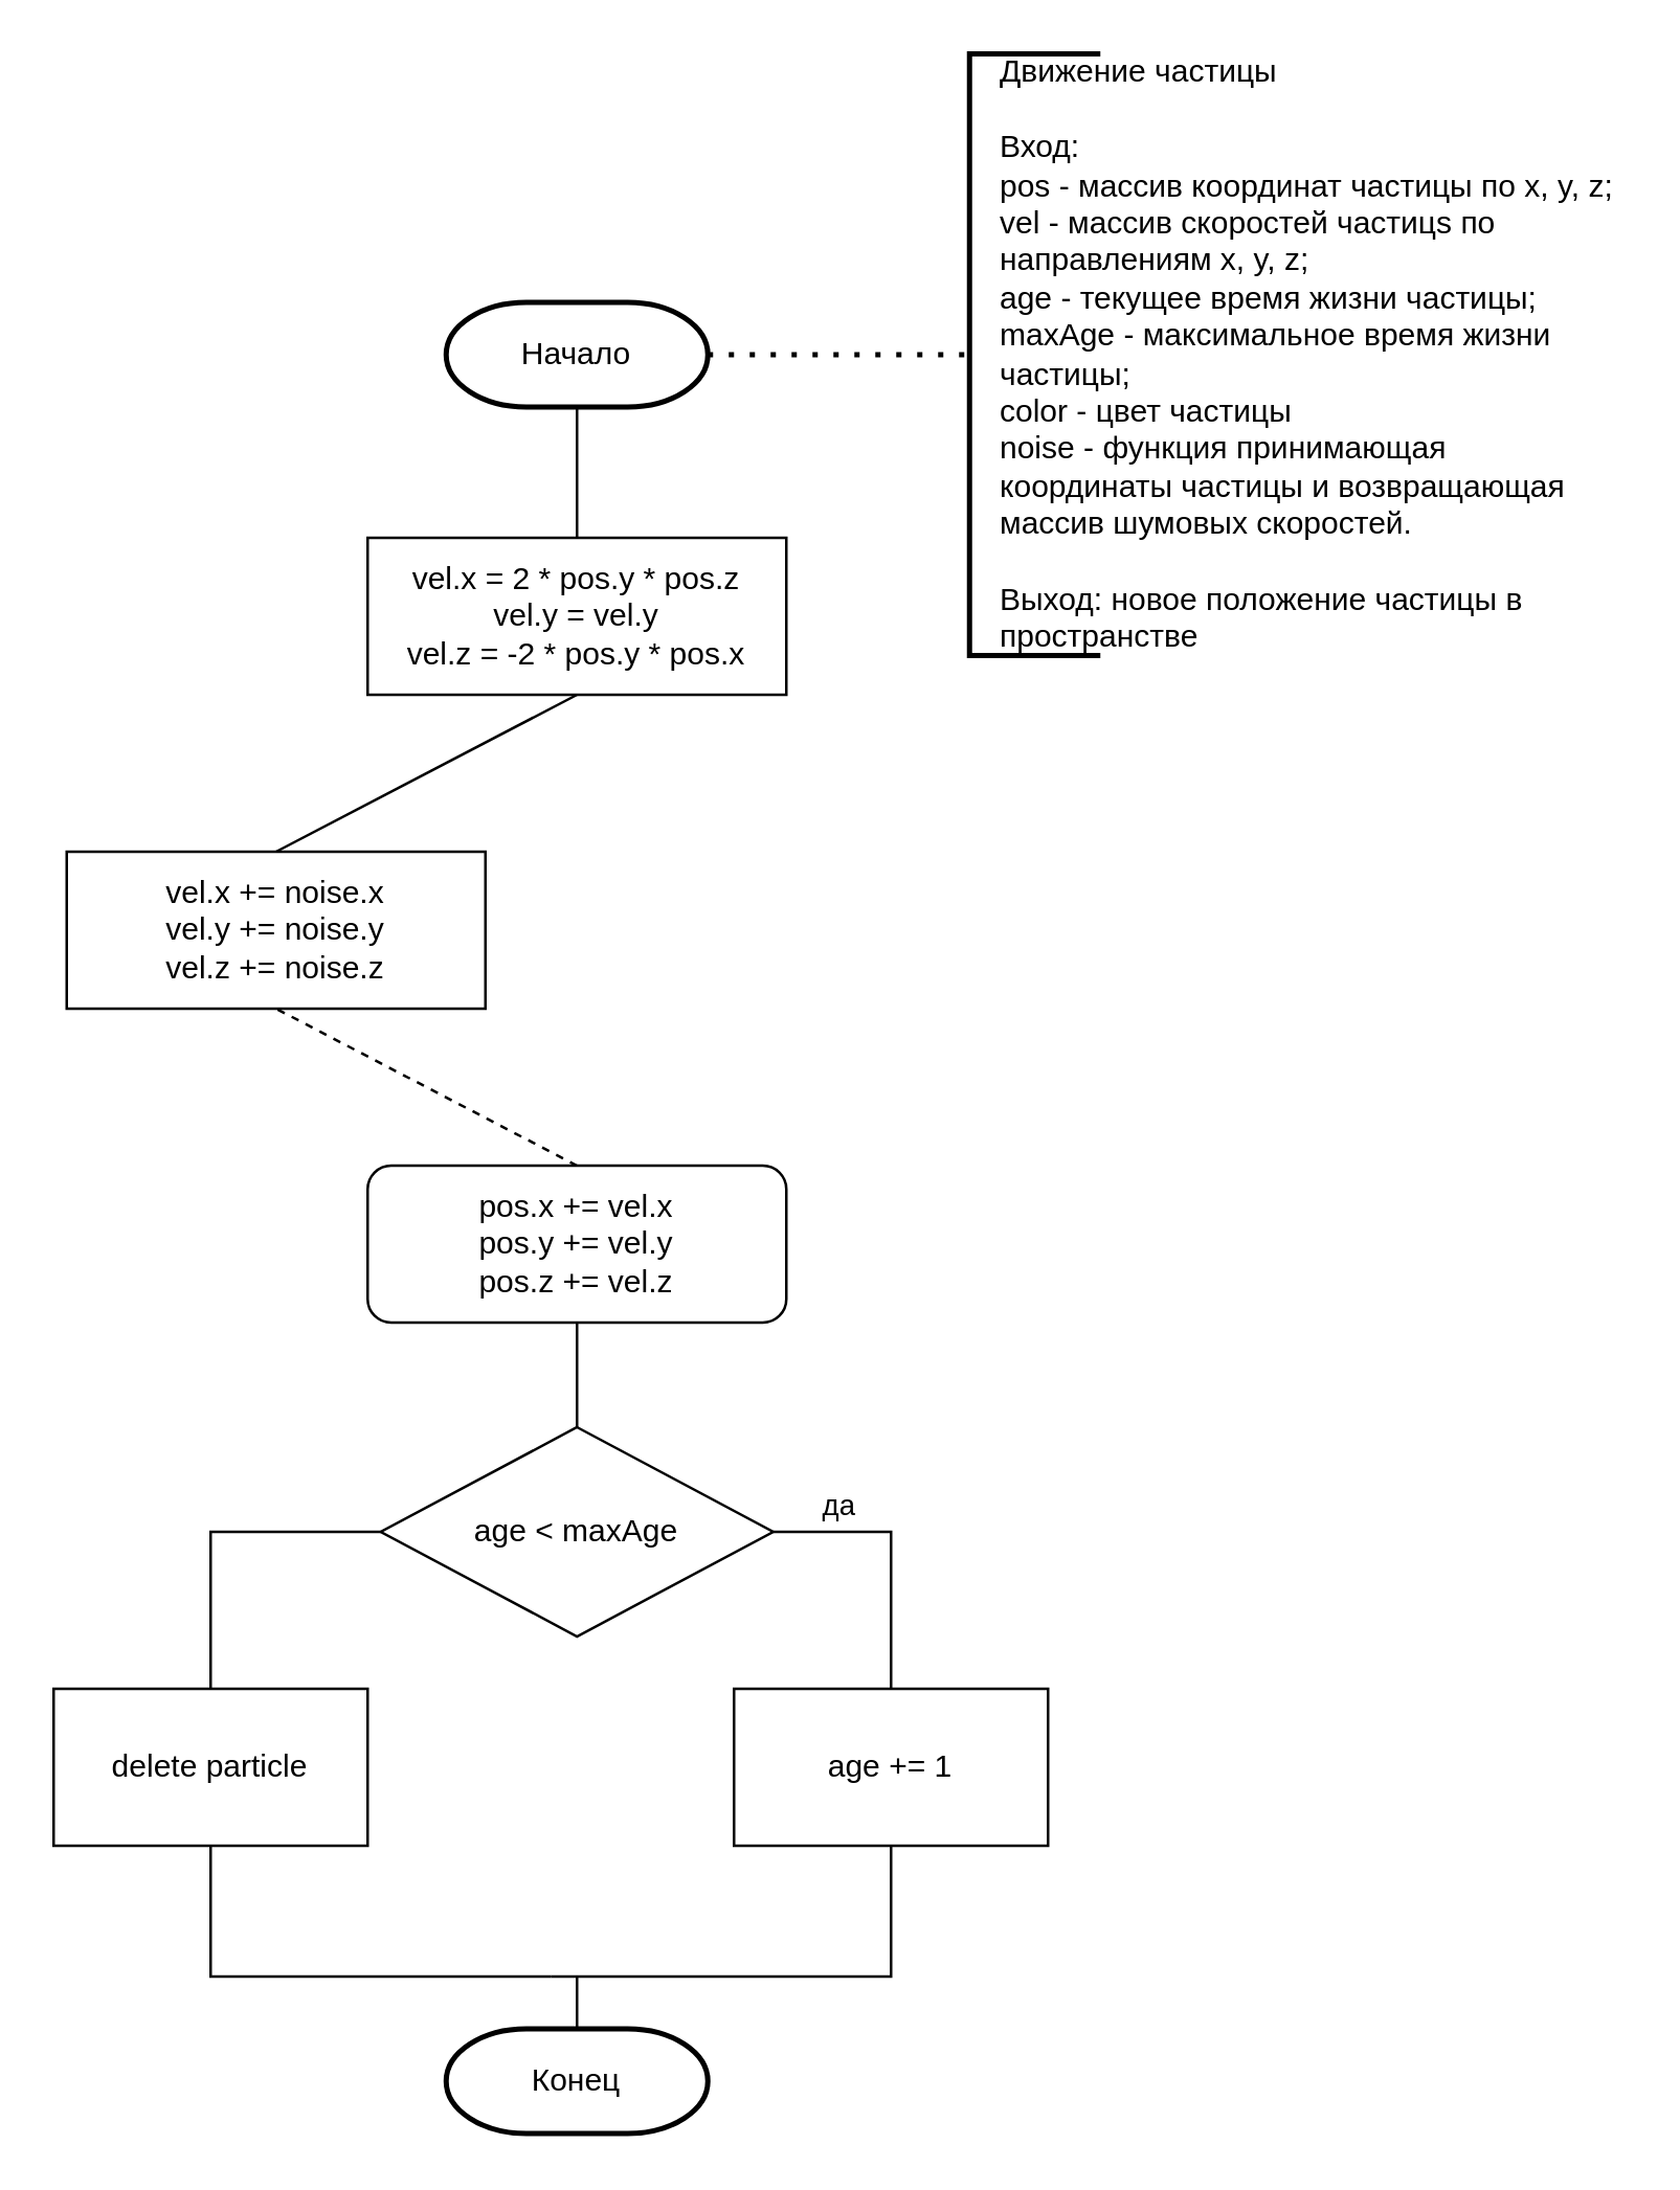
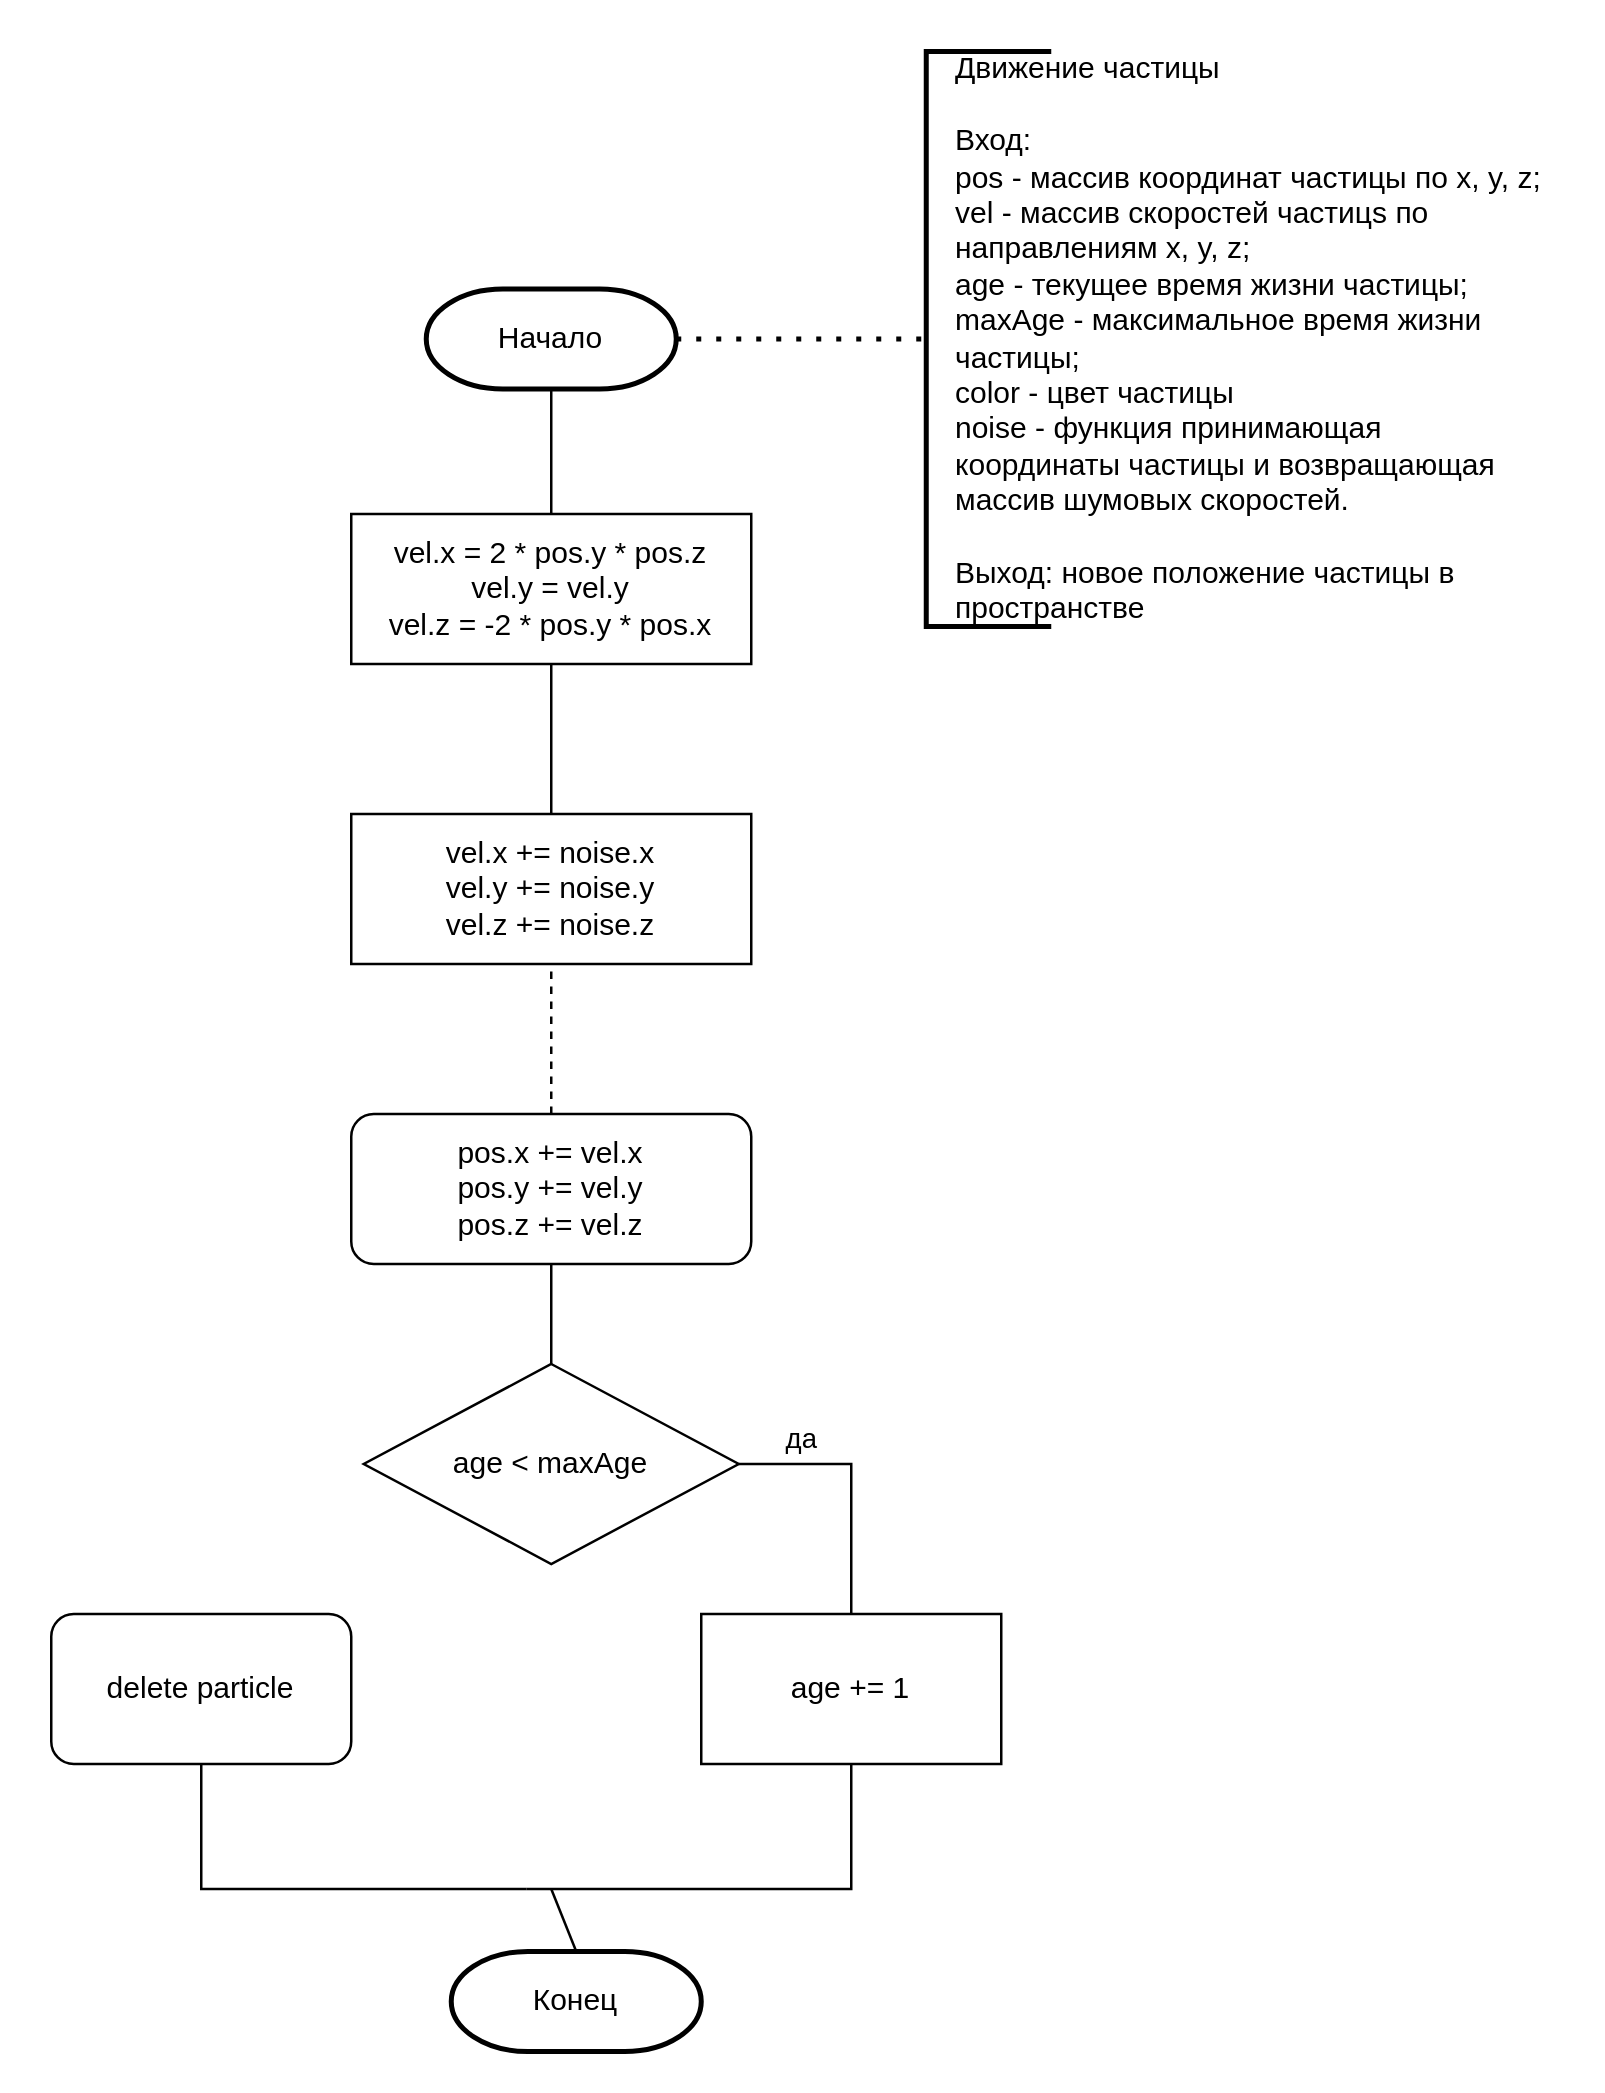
  <mxCell id="0" />
  <mxCell id="1" parent="0" />
  <mxCell id="2" value="" style="endArrow=none;dashed=1;html=1;dashPattern=1 3;strokeWidth=2;rounded=0;exitX=1;exitY=0.5;exitDx=0;exitDy=0;entryX=0;entryY=0.5;entryDx=0;entryDy=0;entryPerimeter=0;exitPerimeter=0;" edge="1" parent="1" source="17" target="3"><mxGeometry width="50" height="50" relative="1" as="geometry"><mxPoint x="280" y="135" as="sourcePoint" /><mxPoint x="370" y="65" as="targetPoint" /></mxGeometry></mxCell>
  <mxCell id="3" value="" style="strokeWidth=2;html=1;shape=mxgraph.flowchart.annotation_1;align=left;pointerEvents=1;" vertex="1" parent="1"><mxGeometry x="370" y="20" width="50" height="230" as="geometry" /></mxCell>
  <mxCell id="4" value="Движение частицы&lt;br&gt;&lt;br&gt;Вход: &lt;br&gt;pos - массив координат частицы по x, y, z;&lt;br&gt;vel - массив скоростей частицs по направлениям x, y, z;&lt;br&gt;age - текущее время жизни частицы;&lt;br&gt;maxAge - максимальное время жизни частицы;&lt;br&gt;color - цвет частицы&lt;br&gt;noise - функция принимающая координаты частицы и возвращающая массив шумовых скоростей.&lt;br&gt;&lt;br&gt;Выход: новое положение частицы в пространстве" style="text;html=1;strokeColor=none;fillColor=none;align=left;verticalAlign=middle;whiteSpace=wrap;rounded=0;" vertex="1" parent="1"><mxGeometry x="380" y="20" width="240" height="230" as="geometry" /></mxCell>
  <mxCell id="5" value="vel.x = 2 * pos.y * pos.z&lt;br&gt;vel.y = vel.y&lt;br&gt;vel.z = -2 * pos.y * pos.x" style="rounded=0;whiteSpace=wrap;html=1;" vertex="1" parent="1"><mxGeometry x="140" y="205" width="160" height="60" as="geometry" /></mxCell>
  <mxCell id="6" value="" style="endArrow=none;html=1;rounded=0;entryX=0.5;entryY=1;entryDx=0;entryDy=0;exitX=0.5;exitY=0;exitDx=0;exitDy=0;" edge="1" parent="1" source="5"><mxGeometry width="50" height="50" relative="1" as="geometry"><mxPoint x="190" y="305" as="sourcePoint" /><mxPoint x="220" y="155" as="targetPoint" /></mxGeometry></mxCell>
  <mxCell id="7" value="" style="endArrow=none;html=1;rounded=0;entryX=0.5;entryY=1;entryDx=0;entryDy=0;exitX=0.5;exitY=0;exitDx=0;exitDy=0;" edge="1" parent="1" source="8" target="5"><mxGeometry width="50" height="50" relative="1" as="geometry"><mxPoint x="220" y="315" as="sourcePoint" /><mxPoint x="270" y="265" as="targetPoint" /></mxGeometry></mxCell>
- <mxCell id="8" value="vel.x += noise.x&lt;br&gt;vel.y += noise.y&lt;br&gt;vel.z += noise.z" style="rounded=0;whiteSpace=wrap;html=1;" vertex="1" parent="1"><mxGeometry x="25" y="325" width="160" height="60" as="geometry" /></mxCell>
+ <mxCell id="8" value="vel.x += noise.x&lt;br&gt;vel.y += noise.y&lt;br&gt;vel.z += noise.z" style="rounded=0;whiteSpace=wrap;html=1;" vertex="1" parent="1"><mxGeometry x="140" y="325" width="160" height="60" as="geometry" /></mxCell>
  <mxCell id="9" value="pos.x += vel.x&lt;br&gt;pos.y += vel.y&lt;br&gt;pos.z += vel.z" style="whiteSpace=wrap;html=1;rounded=1;" vertex="1" parent="1"><mxGeometry x="140" y="445" width="160" height="60" as="geometry" /></mxCell>
  <mxCell id="10" value="" style="endArrow=none;html=1;rounded=0;entryX=0.5;entryY=1;entryDx=0;entryDy=0;exitX=0.5;exitY=0;exitDx=0;exitDy=0;dashed=1;" edge="1" parent="1" source="9" target="8"><mxGeometry width="50" height="50" relative="1" as="geometry"><mxPoint x="-130" y="535" as="sourcePoint" /><mxPoint x="-80" y="485" as="targetPoint" /></mxGeometry></mxCell>
  <mxCell id="11" value="age &amp;lt; maxAge" style="rhombus;whiteSpace=wrap;html=1;" vertex="1" parent="1"><mxGeometry x="145" y="545" width="150" height="80" as="geometry" /></mxCell>
  <mxCell id="12" value="" style="endArrow=none;html=1;rounded=0;entryX=0.5;entryY=1;entryDx=0;entryDy=0;" edge="1" parent="1" target="9"><mxGeometry width="50" height="50" relative="1" as="geometry"><mxPoint x="220" y="545" as="sourcePoint" /><mxPoint x="270" y="505" as="targetPoint" /></mxGeometry></mxCell>
  <mxCell id="13" value="да" style="endArrow=none;html=1;rounded=0;exitX=1;exitY=0.5;exitDx=0;exitDy=0;" edge="1" parent="1" source="11"><mxGeometry x="-0.524" y="10" width="50" height="50" relative="1" as="geometry"><mxPoint x="300" y="635" as="sourcePoint" /><mxPoint x="340" y="645" as="targetPoint" /><Array as="points"><mxPoint x="340" y="585" /></Array><mxPoint as="offset" /></mxGeometry></mxCell>
  <mxCell id="14" value="age += 1" style="rounded=0;whiteSpace=wrap;html=1;" vertex="1" parent="1"><mxGeometry x="280" y="645" width="120" height="60" as="geometry" /></mxCell>
- <mxCell id="15" value="delete particle" style="rounded=0;whiteSpace=wrap;html=1;" vertex="1" parent="1"><mxGeometry x="20" y="645" width="120" height="60" as="geometry" /></mxCell>
- <mxCell id="16" value="" style="endArrow=none;html=1;rounded=0;entryX=0;entryY=0.5;entryDx=0;entryDy=0;exitX=0.5;exitY=0;exitDx=0;exitDy=0;" edge="1" parent="1" source="15" target="11"><mxGeometry width="50" height="50" relative="1" as="geometry"><mxPoint x="50" y="625" as="sourcePoint" /><mxPoint x="100" y="575" as="targetPoint" /><Array as="points"><mxPoint x="80" y="585" /></Array></mxGeometry></mxCell>
+ <mxCell id="15" value="delete particle" style="whiteSpace=wrap;html=1;rounded=1;" vertex="1" parent="1"><mxGeometry x="20" y="645" width="120" height="60" as="geometry" /></mxCell>
  <mxCell id="17" value="Начало" style="strokeWidth=2;html=1;shape=mxgraph.flowchart.terminator;whiteSpace=wrap;" vertex="1" parent="1"><mxGeometry x="170" y="115" width="100" height="40" as="geometry" /></mxCell>
- <mxCell id="18" value="Конец" style="strokeWidth=2;html=1;shape=mxgraph.flowchart.terminator;whiteSpace=wrap;" vertex="1" parent="1"><mxGeometry x="170" y="775" width="100" height="40" as="geometry" /></mxCell>
+ <mxCell id="18" value="Конец" style="strokeWidth=2;html=1;shape=mxgraph.flowchart.terminator;whiteSpace=wrap;" vertex="1" parent="1"><mxGeometry x="180" y="780" width="100" height="40" as="geometry" /></mxCell>
  <mxCell id="19" value="" style="endArrow=none;html=1;rounded=0;entryX=0.5;entryY=1;entryDx=0;entryDy=0;" edge="1" parent="1" target="15"><mxGeometry width="50" height="50" relative="1" as="geometry"><mxPoint x="210" y="755" as="sourcePoint" /><mxPoint x="120" y="705" as="targetPoint" /><Array as="points"><mxPoint x="80" y="755" /></Array></mxGeometry></mxCell>
  <mxCell id="20" value="" style="endArrow=none;html=1;rounded=0;entryX=0.5;entryY=1;entryDx=0;entryDy=0;" edge="1" parent="1" target="14"><mxGeometry width="50" height="50" relative="1" as="geometry"><mxPoint x="210" y="755" as="sourcePoint" /><mxPoint x="320" y="735" as="targetPoint" /><Array as="points"><mxPoint x="340" y="755" /></Array></mxGeometry></mxCell>
  <mxCell id="21" value="" style="endArrow=none;html=1;rounded=0;exitX=0.5;exitY=0;exitDx=0;exitDy=0;exitPerimeter=0;" edge="1" parent="1" source="18"><mxGeometry width="50" height="50" relative="1" as="geometry"><mxPoint x="-40" y="815" as="sourcePoint" /><mxPoint x="220" y="755" as="targetPoint" /></mxGeometry></mxCell>
